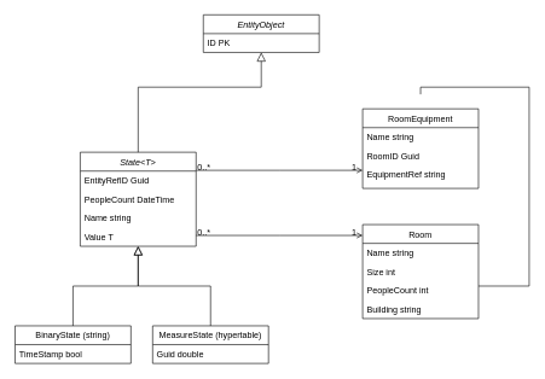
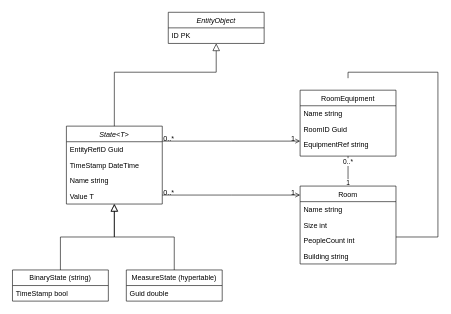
  <mxCell id="0" />
  <mxCell id="1" parent="0" />
  <mxCell id="2" value="State&lt;T&gt;" style="swimlane;fontStyle=2;align=center;verticalAlign=top;childLayout=stackLayout;horizontal=1;startSize=26;horizontalStack=0;resizeParent=1;resizeLast=0;collapsible=1;marginBottom=0;rounded=0;shadow=0;strokeWidth=1;" parent="1" vertex="1"><mxGeometry x="110" y="210" width="160" height="130" as="geometry"><mxRectangle x="230" y="140" width="160" height="26" as="alternateBounds" /></mxGeometry></mxCell>
  <mxCell id="3" value="EntityRefID Guid" style="text;align=left;verticalAlign=top;spacingLeft=4;spacingRight=4;overflow=hidden;rotatable=0;points=[[0,0.5],[1,0.5]];portConstraint=eastwest;rounded=0;shadow=0;html=0;" parent="2" vertex="1"><mxGeometry y="26" width="160" height="26" as="geometry" /></mxCell>
- <mxCell id="4" value="PeopleCount DateTime" style="text;align=left;verticalAlign=top;spacingLeft=4;spacingRight=4;overflow=hidden;rotatable=0;points=[[0,0.5],[1,0.5]];portConstraint=eastwest;rounded=0;shadow=0;html=0;" parent="2" vertex="1"><mxGeometry y="52" width="160" height="26" as="geometry" /></mxCell>
+ <mxCell id="4" value="TimeStamp DateTime" style="text;align=left;verticalAlign=top;spacingLeft=4;spacingRight=4;overflow=hidden;rotatable=0;points=[[0,0.5],[1,0.5]];portConstraint=eastwest;rounded=0;shadow=0;html=0;" parent="2" vertex="1"><mxGeometry y="52" width="160" height="26" as="geometry" /></mxCell>
  <mxCell id="5" value="Name string" style="text;align=left;verticalAlign=top;spacingLeft=4;spacingRight=4;overflow=hidden;rotatable=0;points=[[0,0.5],[1,0.5]];portConstraint=eastwest;rounded=0;shadow=0;html=0;" vertex="1" parent="2"><mxGeometry y="78" width="160" height="26" as="geometry" /></mxCell>
  <mxCell id="6" value="Value T" style="text;align=left;verticalAlign=top;spacingLeft=4;spacingRight=4;overflow=hidden;rotatable=0;points=[[0,0.5],[1,0.5]];portConstraint=eastwest;rounded=0;shadow=0;html=0;" vertex="1" parent="2"><mxGeometry y="104" width="160" height="26" as="geometry" /></mxCell>
  <mxCell id="7" value="BinaryState (string)" style="swimlane;fontStyle=0;align=center;verticalAlign=top;childLayout=stackLayout;horizontal=1;startSize=26;horizontalStack=0;resizeParent=1;resizeLast=0;collapsible=1;marginBottom=0;rounded=0;shadow=0;strokeWidth=1;" parent="1" vertex="1"><mxGeometry x="20" y="450" width="160" height="52" as="geometry"><mxRectangle x="130" y="380" width="160" height="26" as="alternateBounds" /></mxGeometry></mxCell>
  <mxCell id="8" value="TimeStamp bool" style="text;align=left;verticalAlign=top;spacingLeft=4;spacingRight=4;overflow=hidden;rotatable=0;points=[[0,0.5],[1,0.5]];portConstraint=eastwest;" parent="7" vertex="1"><mxGeometry y="26" width="160" height="26" as="geometry" /></mxCell>
  <mxCell id="9" value="" style="endArrow=block;endSize=10;endFill=0;shadow=0;strokeWidth=1;rounded=0;edgeStyle=elbowEdgeStyle;elbow=vertical;" parent="1" source="7" target="2" edge="1"><mxGeometry width="160" relative="1" as="geometry"><mxPoint x="90" y="293" as="sourcePoint" /><mxPoint x="90" y="293" as="targetPoint" /></mxGeometry></mxCell>
  <mxCell id="10" value="MeasureState (hypertable)" style="swimlane;fontStyle=0;align=center;verticalAlign=top;childLayout=stackLayout;horizontal=1;startSize=26;horizontalStack=0;resizeParent=1;resizeLast=0;collapsible=1;marginBottom=0;rounded=0;shadow=0;strokeWidth=1;" parent="1" vertex="1"><mxGeometry x="210" y="450" width="160" height="52" as="geometry"><mxRectangle x="340" y="380" width="170" height="26" as="alternateBounds" /></mxGeometry></mxCell>
  <mxCell id="11" value="Guid double" style="text;align=left;verticalAlign=top;spacingLeft=4;spacingRight=4;overflow=hidden;rotatable=0;points=[[0,0.5],[1,0.5]];portConstraint=eastwest;" parent="10" vertex="1"><mxGeometry y="26" width="160" height="26" as="geometry" /></mxCell>
  <mxCell id="12" value="" style="endArrow=block;endSize=10;endFill=0;shadow=0;strokeWidth=1;rounded=0;edgeStyle=elbowEdgeStyle;elbow=vertical;" parent="1" source="10" target="2" edge="1"><mxGeometry width="160" relative="1" as="geometry"><mxPoint x="100" y="463" as="sourcePoint" /><mxPoint x="200" y="361" as="targetPoint" /></mxGeometry></mxCell>
  <mxCell id="13" value="RoomEquipment" style="swimlane;fontStyle=0;align=center;verticalAlign=top;childLayout=stackLayout;horizontal=1;startSize=26;horizontalStack=0;resizeParent=1;resizeLast=0;collapsible=1;marginBottom=0;rounded=0;shadow=0;strokeWidth=1;" parent="1" vertex="1"><mxGeometry x="500" y="150" width="160" height="110" as="geometry"><mxRectangle x="550" y="140" width="160" height="26" as="alternateBounds" /></mxGeometry></mxCell>
  <mxCell id="14" value="Name string" style="text;align=left;verticalAlign=top;spacingLeft=4;spacingRight=4;overflow=hidden;rotatable=0;points=[[0,0.5],[1,0.5]];portConstraint=eastwest;rounded=0;shadow=0;html=0;" parent="13" vertex="1"><mxGeometry y="26" width="160" height="26" as="geometry" /></mxCell>
  <mxCell id="15" value="RoomID Guid" style="text;align=left;verticalAlign=top;spacingLeft=4;spacingRight=4;overflow=hidden;rotatable=0;points=[[0,0.5],[1,0.5]];portConstraint=eastwest;rounded=0;shadow=0;html=0;" parent="13" vertex="1"><mxGeometry y="52" width="160" height="26" as="geometry" /></mxCell>
  <mxCell id="16" value="EquipmentRef string" style="text;align=left;verticalAlign=top;spacingLeft=4;spacingRight=4;overflow=hidden;rotatable=0;points=[[0,0.5],[1,0.5]];portConstraint=eastwest;rounded=0;shadow=0;html=0;" vertex="1" parent="13"><mxGeometry y="78" width="160" height="26" as="geometry" /></mxCell>
  <mxCell id="17" value="" style="endArrow=open;shadow=0;strokeWidth=1;rounded=0;endFill=0;edgeStyle=elbowEdgeStyle;elbow=vertical;" parent="1" source="2" target="13" edge="1"><mxGeometry x="0.5" y="41" relative="1" as="geometry"><mxPoint x="370" y="202" as="sourcePoint" /><mxPoint x="530" y="202" as="targetPoint" /><mxPoint x="-40" y="32" as="offset" /></mxGeometry></mxCell>
  <mxCell id="18" value="0..*" style="resizable=0;align=left;verticalAlign=bottom;labelBackgroundColor=none;fontSize=12;" parent="17" connectable="0" vertex="1"><mxGeometry x="-1" relative="1" as="geometry"><mxPoint y="4" as="offset" /></mxGeometry></mxCell>
  <mxCell id="19" value="1" style="resizable=0;align=right;verticalAlign=bottom;labelBackgroundColor=none;fontSize=12;" parent="17" connectable="0" vertex="1"><mxGeometry x="1" relative="1" as="geometry"><mxPoint x="-7" y="4" as="offset" /></mxGeometry></mxCell>
+ <mxCell id="20" style="edgeStyle=orthogonalEdgeStyle;rounded=0;orthogonalLoop=1;jettySize=auto;html=1;endArrow=none;endFill=0;" edge="1" parent="1" source="23" target="13"><mxGeometry relative="1" as="geometry"><mxPoint x="580" y="260" as="targetPoint" /></mxGeometry></mxCell>
+ <mxCell id="21" value="0..*" style="edgeLabel;html=1;align=center;verticalAlign=middle;resizable=0;points=[];" vertex="1" connectable="0" parent="20"><mxGeometry x="0.75" y="1" relative="1" as="geometry"><mxPoint y="3" as="offset" /></mxGeometry></mxCell>
+ <mxCell id="22" value="1" style="edgeLabel;html=1;align=center;verticalAlign=middle;resizable=0;points=[];" vertex="1" connectable="0" parent="20"><mxGeometry x="-0.317" y="1" relative="1" as="geometry"><mxPoint y="11" as="offset" /></mxGeometry></mxCell>
  <mxCell id="23" value="Room" style="swimlane;fontStyle=0;align=center;verticalAlign=top;childLayout=stackLayout;horizontal=1;startSize=26;horizontalStack=0;resizeParent=1;resizeLast=0;collapsible=1;marginBottom=0;rounded=0;shadow=0;strokeWidth=1;" vertex="1" parent="1"><mxGeometry x="500" y="310" width="160" height="130" as="geometry"><mxRectangle x="550" y="140" width="160" height="26" as="alternateBounds" /></mxGeometry></mxCell>
  <mxCell id="24" value="Name string" style="text;align=left;verticalAlign=top;spacingLeft=4;spacingRight=4;overflow=hidden;rotatable=0;points=[[0,0.5],[1,0.5]];portConstraint=eastwest;rounded=0;shadow=0;html=0;" vertex="1" parent="23"><mxGeometry y="26" width="160" height="26" as="geometry" /></mxCell>
  <mxCell id="25" value="Size int" style="text;align=left;verticalAlign=top;spacingLeft=4;spacingRight=4;overflow=hidden;rotatable=0;points=[[0,0.5],[1,0.5]];portConstraint=eastwest;rounded=0;shadow=0;html=0;" vertex="1" parent="23"><mxGeometry y="52" width="160" height="26" as="geometry" /></mxCell>
  <mxCell id="26" value="PeopleCount int" style="text;align=left;verticalAlign=top;spacingLeft=4;spacingRight=4;overflow=hidden;rotatable=0;points=[[0,0.5],[1,0.5]];portConstraint=eastwest;rounded=0;shadow=0;html=0;" vertex="1" parent="23"><mxGeometry y="78" width="160" height="26" as="geometry" /></mxCell>
  <mxCell id="27" value="Building string" style="text;align=left;verticalAlign=top;spacingLeft=4;spacingRight=4;overflow=hidden;rotatable=0;points=[[0,0.5],[1,0.5]];portConstraint=eastwest;rounded=0;shadow=0;html=0;" vertex="1" parent="23"><mxGeometry y="104" width="160" height="26" as="geometry" /></mxCell>
  <mxCell id="28" value="" style="endArrow=open;shadow=0;strokeWidth=1;rounded=0;endFill=0;edgeStyle=elbowEdgeStyle;elbow=vertical;" edge="1" parent="1" source="2" target="23"><mxGeometry x="0.5" y="41" relative="1" as="geometry"><mxPoint x="370" y="230" as="sourcePoint" /><mxPoint x="560" y="230" as="targetPoint" /><mxPoint x="-40" y="32" as="offset" /></mxGeometry></mxCell>
  <mxCell id="29" value="0..*" style="resizable=0;align=left;verticalAlign=bottom;labelBackgroundColor=none;fontSize=12;" connectable="0" vertex="1" parent="28"><mxGeometry x="-1" relative="1" as="geometry"><mxPoint y="4" as="offset" /></mxGeometry></mxCell>
  <mxCell id="30" value="1" style="resizable=0;align=right;verticalAlign=bottom;labelBackgroundColor=none;fontSize=12;" connectable="0" vertex="1" parent="28"><mxGeometry x="1" relative="1" as="geometry"><mxPoint x="-7" y="4" as="offset" /></mxGeometry></mxCell>
  <mxCell id="31" value="EntityObject" style="swimlane;fontStyle=2;align=center;verticalAlign=top;childLayout=stackLayout;horizontal=1;startSize=26;horizontalStack=0;resizeParent=1;resizeLast=0;collapsible=1;marginBottom=0;rounded=0;shadow=0;strokeWidth=1;" vertex="1" parent="1"><mxGeometry x="280" y="20" width="160" height="52" as="geometry"><mxRectangle x="230" y="140" width="160" height="26" as="alternateBounds" /></mxGeometry></mxCell>
  <mxCell id="32" value="ID PK" style="text;align=left;verticalAlign=top;spacingLeft=4;spacingRight=4;overflow=hidden;rotatable=0;points=[[0,0.5],[1,0.5]];portConstraint=eastwest;" vertex="1" parent="31"><mxGeometry y="26" width="160" height="26" as="geometry" /></mxCell>
  <mxCell id="33" value="" style="endArrow=block;endSize=10;endFill=0;shadow=0;strokeWidth=1;rounded=0;edgeStyle=elbowEdgeStyle;elbow=vertical;exitX=0.5;exitY=0;exitDx=0;exitDy=0;" edge="1" parent="1" source="2" target="32"><mxGeometry width="160" relative="1" as="geometry"><mxPoint x="360" y="148" as="sourcePoint" /><mxPoint x="80" y="80" as="targetPoint" /><Array as="points"><mxPoint x="360" y="120" /><mxPoint x="360" y="130" /><mxPoint x="360" y="90" /><mxPoint x="360" y="110" /></Array></mxGeometry></mxCell>
  <mxCell id="34" style="edgeStyle=orthogonalEdgeStyle;rounded=0;orthogonalLoop=1;jettySize=auto;html=1;endArrow=none;endFill=0;" edge="1" parent="1" source="23"><mxGeometry relative="1" as="geometry"><mxPoint x="580" y="130" as="targetPoint" /><Array as="points"><mxPoint x="730" y="395" /><mxPoint x="730" y="120" /><mxPoint x="580" y="120" /></Array></mxGeometry></mxCell>
